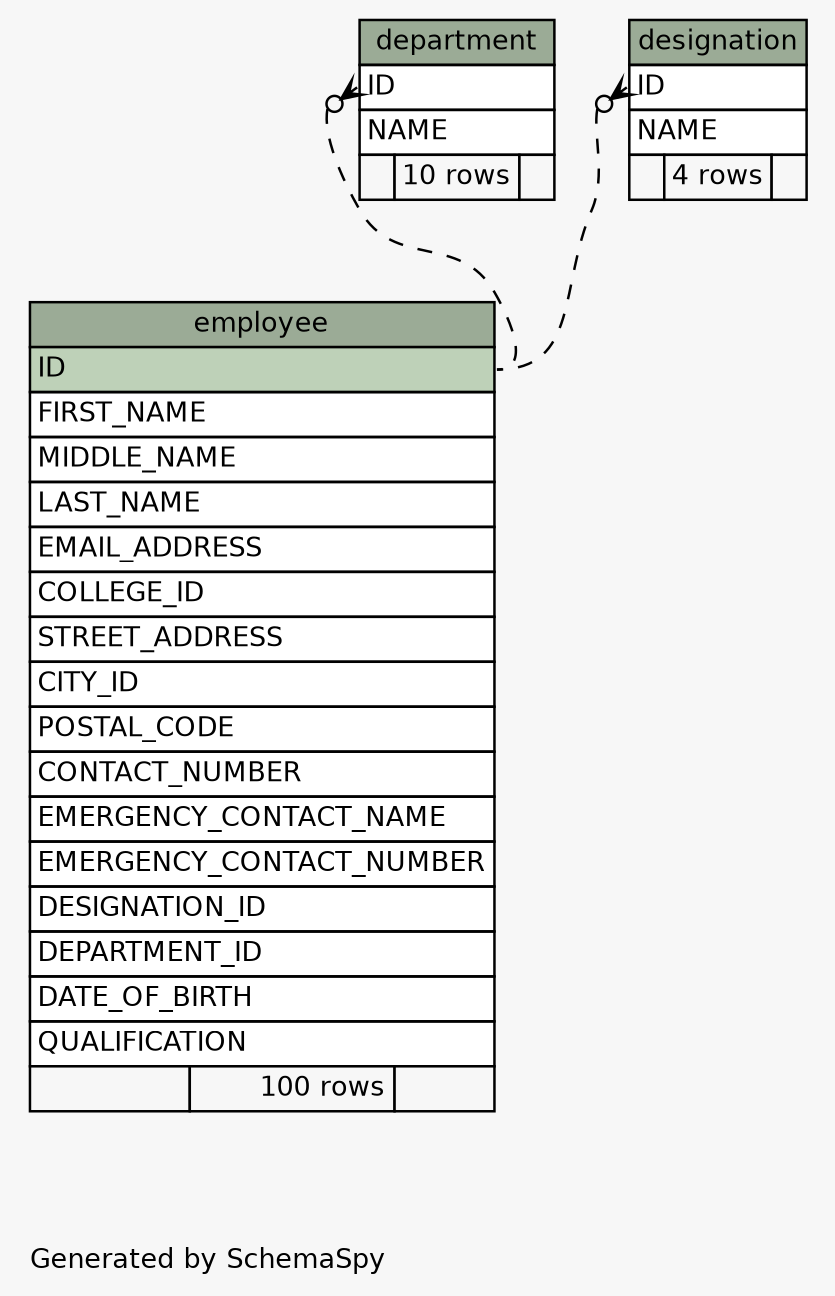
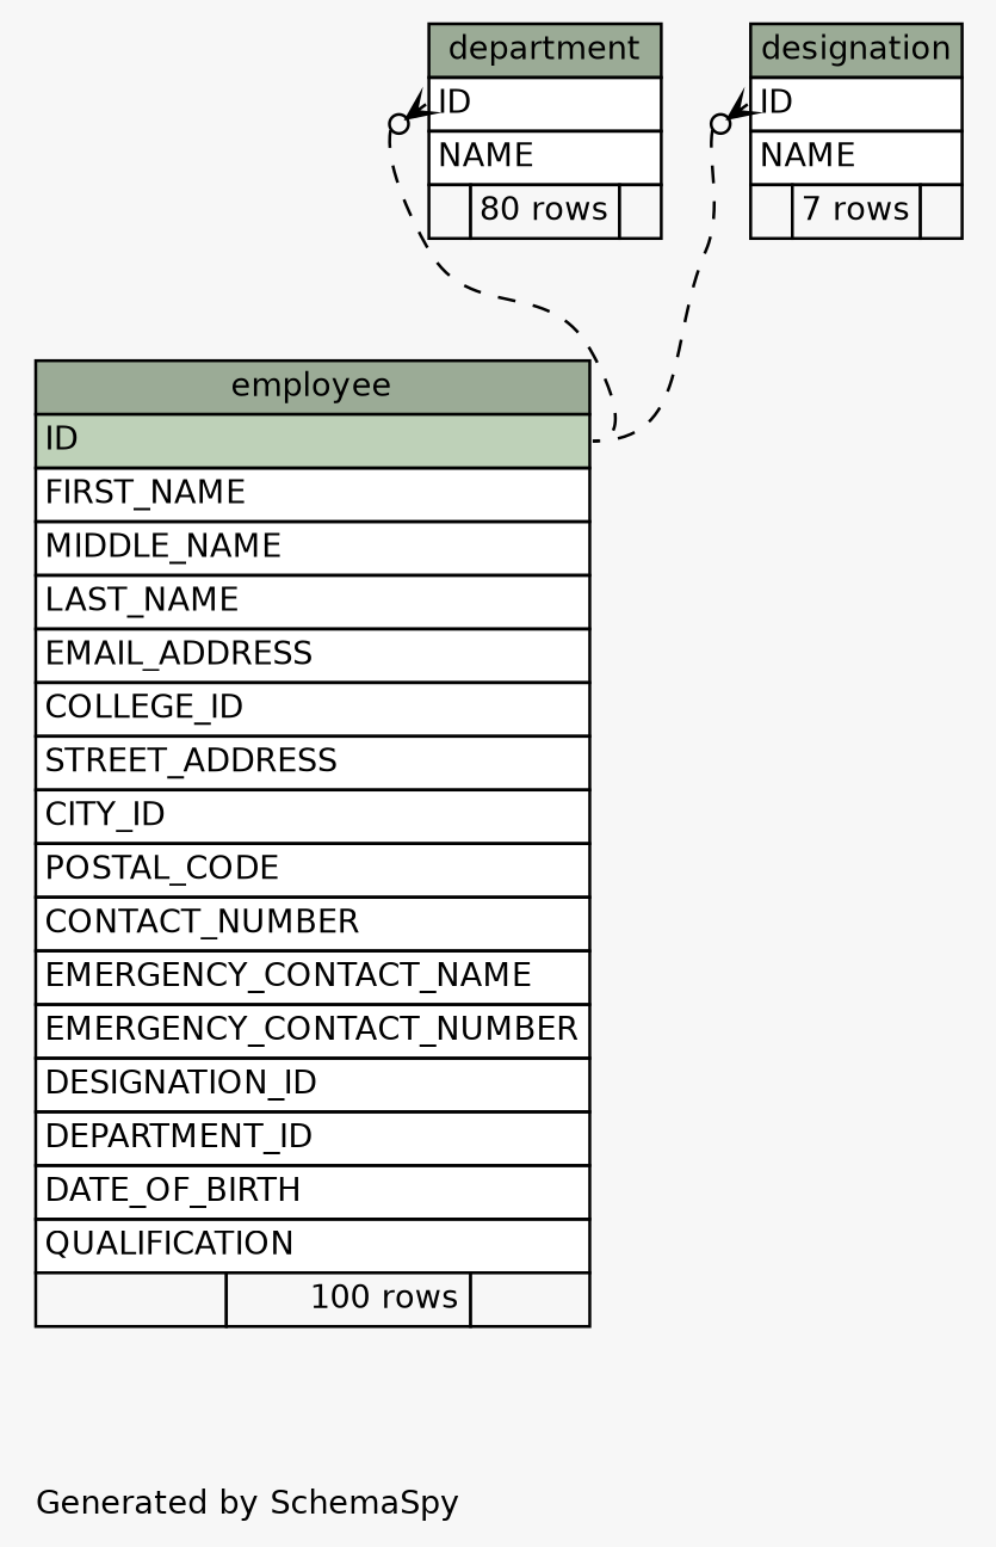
  digraph {
    bgcolor="#f7f7f7"
    fontname=Helvetica
    fontsize=11
    label="\nGenerated by SchemaSpy"
    labeljust=l
    nodesep=0.18
    rankdir=TB
    ranksep=0.46
    node [fontname=Helvetica fontsize=11 shape=plaintext]
    edge [arrowhead=none arrowsize=0.8 arrowtail=crowodot dir=back headport="ID:e" style=dashed tailport="ID:w"]
    n1 [label=<     <TABLE BORDER="0" CELLBORDER="1" CELLSPACING="0" BGCOLOR="#ffffff">       <TR><TD COLSPAN="3" BGCOLOR="#9bab96" ALIGN="CENTER">employee</TD></TR>       <TR><TD PORT="ID" COLSPAN="3" BGCOLOR="#bed1b8" ALIGN="LEFT">ID</TD></TR>       <TR><TD PORT="FIRST_NAME" COLSPAN="3" ALIGN="LEFT">FIRST_NAME</TD></TR>       <TR><TD PORT="MIDDLE_NAME" COLSPAN="3" ALIGN="LEFT">MIDDLE_NAME</TD></TR>       <TR><TD PORT="LAST_NAME" COLSPAN="3" ALIGN="LEFT">LAST_NAME</TD></TR>       <TR><TD PORT="EMAIL_ADDRESS" COLSPAN="3" ALIGN="LEFT">EMAIL_ADDRESS</TD></TR>       <TR><TD PORT="COLLEGE_ID" COLSPAN="3" ALIGN="LEFT">COLLEGE_ID</TD></TR>       <TR><TD PORT="STREET_ADDRESS" COLSPAN="3" ALIGN="LEFT">STREET_ADDRESS</TD></TR>       <TR><TD PORT="CITY_ID" COLSPAN="3" ALIGN="LEFT">CITY_ID</TD></TR>       <TR><TD PORT="POSTAL_CODE" COLSPAN="3" ALIGN="LEFT">POSTAL_CODE</TD></TR>       <TR><TD PORT="CONTACT_NUMBER" COLSPAN="3" ALIGN="LEFT">CONTACT_NUMBER</TD></TR>       <TR><TD PORT="EMERGENCY_CONTACT_NAME" COLSPAN="3" ALIGN="LEFT">EMERGENCY_CONTACT_NAME</TD></TR>       <TR><TD PORT="EMERGENCY_CONTACT_NUMBER" COLSPAN="3" ALIGN="LEFT">EMERGENCY_CONTACT_NUMBER</TD></TR>       <TR><TD PORT="DESIGNATION_ID" COLSPAN="3" ALIGN="LEFT">DESIGNATION_ID</TD></TR>       <TR><TD PORT="DEPARTMENT_ID" COLSPAN="3" ALIGN="LEFT">DEPARTMENT_ID</TD></TR>       <TR><TD PORT="DATE_OF_BIRTH" COLSPAN="3" ALIGN="LEFT">DATE_OF_BIRTH</TD></TR>       <TR><TD PORT="QUALIFICATION" COLSPAN="3" ALIGN="LEFT">QUALIFICATION</TD></TR>       <TR><TD ALIGN="LEFT" BGCOLOR="#f7f7f7">  </TD><TD ALIGN="RIGHT" BGCOLOR="#f7f7f7">100 rows</TD><TD ALIGN="RIGHT" BGCOLOR="#f7f7f7">  </TD></TR>     </TABLE>>]
-   n2 [label=<     <TABLE BORDER="0" CELLBORDER="1" CELLSPACING="0" BGCOLOR="#ffffff">       <TR><TD COLSPAN="3" BGCOLOR="#9bab96" ALIGN="CENTER">department</TD></TR>       <TR><TD PORT="ID" COLSPAN="3" ALIGN="LEFT">ID</TD></TR>       <TR><TD PORT="NAME" COLSPAN="3" ALIGN="LEFT">NAME</TD></TR>       <TR><TD ALIGN="LEFT" BGCOLOR="#f7f7f7">  </TD><TD ALIGN="RIGHT" BGCOLOR="#f7f7f7">10 rows</TD><TD ALIGN="RIGHT" BGCOLOR="#f7f7f7">  </TD></TR>     </TABLE>>]
-   n3 [label=<     <TABLE BORDER="0" CELLBORDER="1" CELLSPACING="0" BGCOLOR="#ffffff">       <TR><TD COLSPAN="3" BGCOLOR="#9bab96" ALIGN="CENTER">designation</TD></TR>       <TR><TD PORT="ID" COLSPAN="3" ALIGN="LEFT">ID</TD></TR>       <TR><TD PORT="NAME" COLSPAN="3" ALIGN="LEFT">NAME</TD></TR>       <TR><TD ALIGN="LEFT" BGCOLOR="#f7f7f7">  </TD><TD ALIGN="RIGHT" BGCOLOR="#f7f7f7">4 rows</TD><TD ALIGN="RIGHT" BGCOLOR="#f7f7f7">  </TD></TR>     </TABLE>>]
+   n2 [label=<     <TABLE BORDER="0" CELLBORDER="1" CELLSPACING="0" BGCOLOR="#ffffff">       <TR><TD COLSPAN="3" BGCOLOR="#9bab96" ALIGN="CENTER">department</TD></TR>       <TR><TD PORT="ID" COLSPAN="3" ALIGN="LEFT">ID</TD></TR>       <TR><TD PORT="NAME" COLSPAN="3" ALIGN="LEFT">NAME</TD></TR>       <TR><TD ALIGN="LEFT" BGCOLOR="#f7f7f7">  </TD><TD ALIGN="RIGHT" BGCOLOR="#f7f7f7">80 rows</TD><TD ALIGN="RIGHT" BGCOLOR="#f7f7f7">  </TD></TR>     </TABLE>>]
+   n3 [label=<     <TABLE BORDER="0" CELLBORDER="1" CELLSPACING="0" BGCOLOR="#ffffff">       <TR><TD COLSPAN="3" BGCOLOR="#9bab96" ALIGN="CENTER">designation</TD></TR>       <TR><TD PORT="ID" COLSPAN="3" ALIGN="LEFT">ID</TD></TR>       <TR><TD PORT="NAME" COLSPAN="3" ALIGN="LEFT">NAME</TD></TR>       <TR><TD ALIGN="LEFT" BGCOLOR="#f7f7f7">  </TD><TD ALIGN="RIGHT" BGCOLOR="#f7f7f7">7 rows</TD><TD ALIGN="RIGHT" BGCOLOR="#f7f7f7">  </TD></TR>     </TABLE>>]
    n2 -> n1
    n3 -> n1
  }
